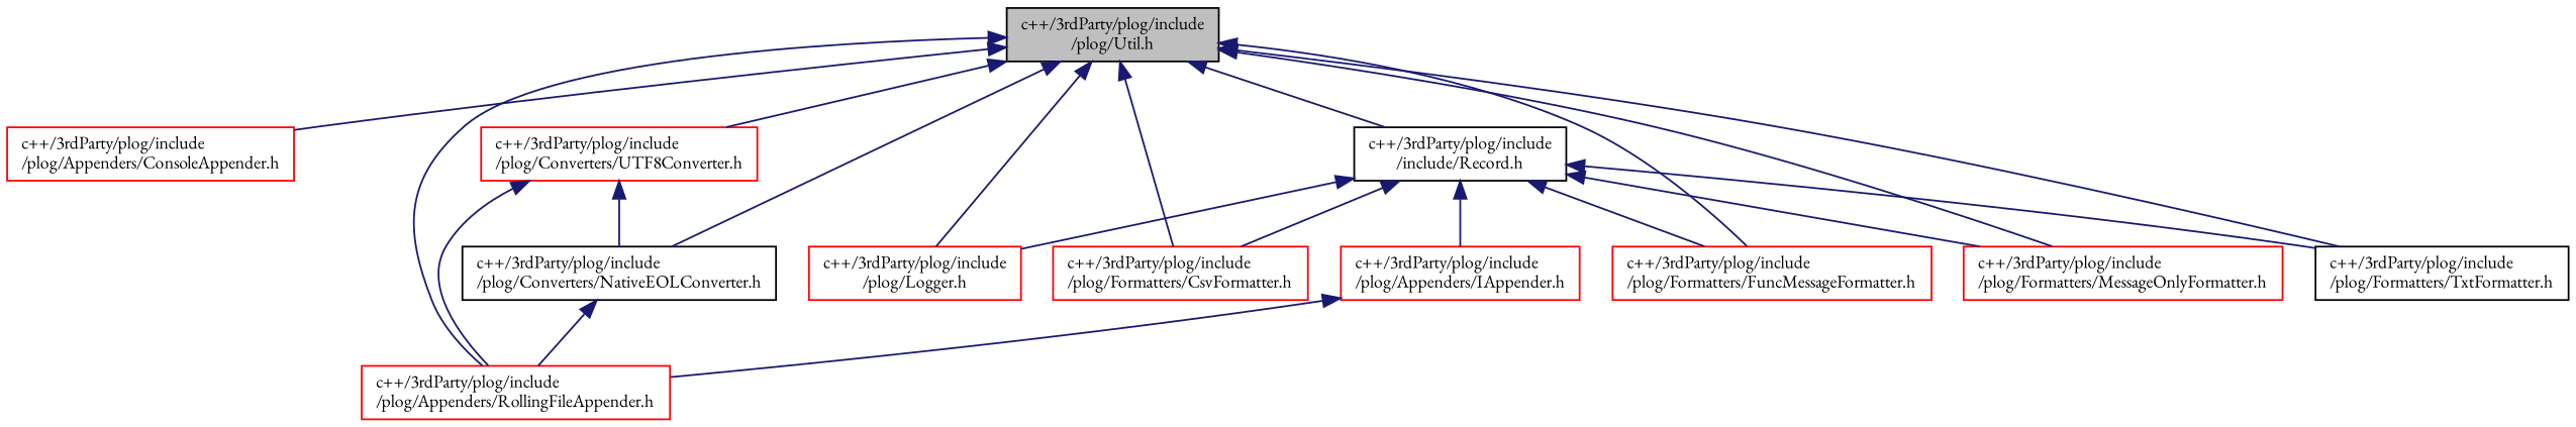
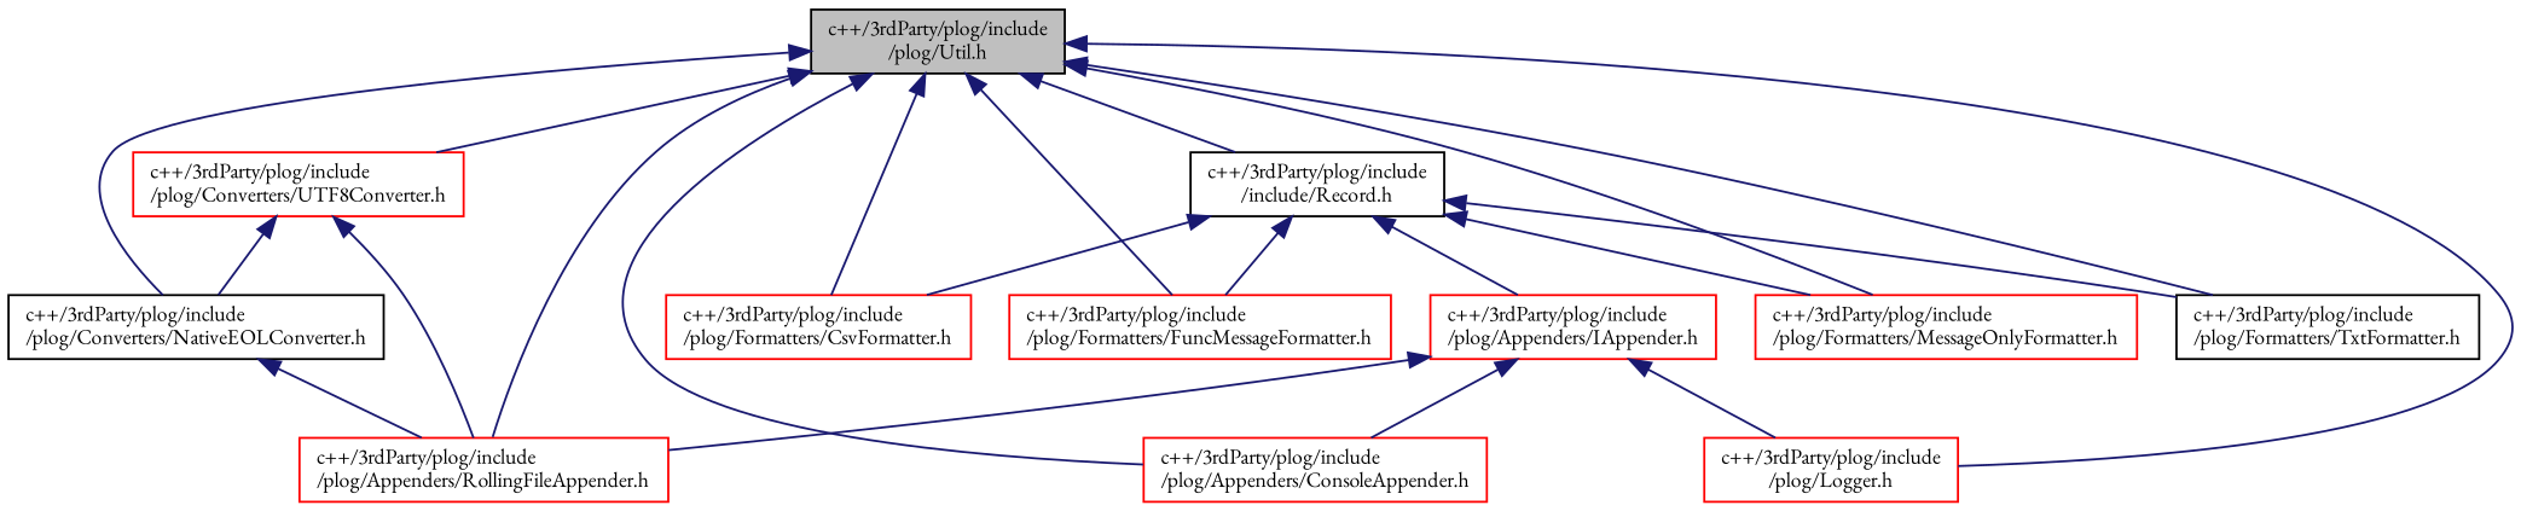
  digraph {
    fontname="EB Garamond"
    node [color=red fontname="EB Garamond" fontsize=10 shape=record]
    edge [color=midnightblue dir=back fontname="EB Garamond" fontsize=10 labelfontname=Helvetica labelfontsize=10 style=solid]
    n1 [color=black fillcolor=grey75 fontcolor=black height=0.2 label="c++/3rdParty/plog/include\l/plog/Util.h" style=filled width=0.4]
    n2 [height=0.2 label="c++/3rdParty/plog/include\l/plog/Appenders/ConsoleAppender.h" width=0.4]
    n3 [height=0.2 label="c++/3rdParty/plog/include\l/plog/Appenders/RollingFileAppender.h" width=0.4]
    n4 [height=0.2 label="c++/3rdParty/plog/include\l/plog/Logger.h" width=0.4]
    n5 [color=black height=0.2 label="c++/3rdParty/plog/include\l/plog/Converters/NativeEOLConverter.h" width=0.4]
    n6 [height=0.2 label="c++/3rdParty/plog/include\l/plog/Converters/UTF8Converter.h" width=0.4]
    n7 [height=0.2 label="c++/3rdParty/plog/include\l/plog/Formatters/CsvFormatter.h" width=0.4]
    n8 [height=0.2 label="c++/3rdParty/plog/include\l/plog/Formatters/FuncMessageFormatter.h" width=0.4]
    n9 [height=0.2 label="c++/3rdParty/plog/include\l/plog/Formatters/MessageOnlyFormatter.h" width=0.4]
    n10 [color=black height=0.2 label="c++/3rdParty/plog/include\l/plog/Formatters/TxtFormatter.h" width=0.4]
    n11 [color=black height=0.2 label="c++/3rdParty/plog/include\l/include/Record.h" width=0.4]
    n12 [height=0.2 label="c++/3rdParty/plog/include\l/plog/Appenders/IAppender.h" width=0.4]
    n1 -> n2
    n1 -> n3
    n1 -> n4
    n1 -> n5
    n1 -> n6
    n1 -> n7
    n1 -> n8
    n1 -> n9
    n1 -> n10
    n1 -> n11
    n5 -> n3
    n6 -> n3
    n6 -> n5
    n11 -> n7
    n11 -> n8
    n11 -> n9
    n11 -> n10
    n11 -> n12
+   n12 -> n2
    n12 -> n3
-   n11 -> n4
+   n12 -> n4
  }
